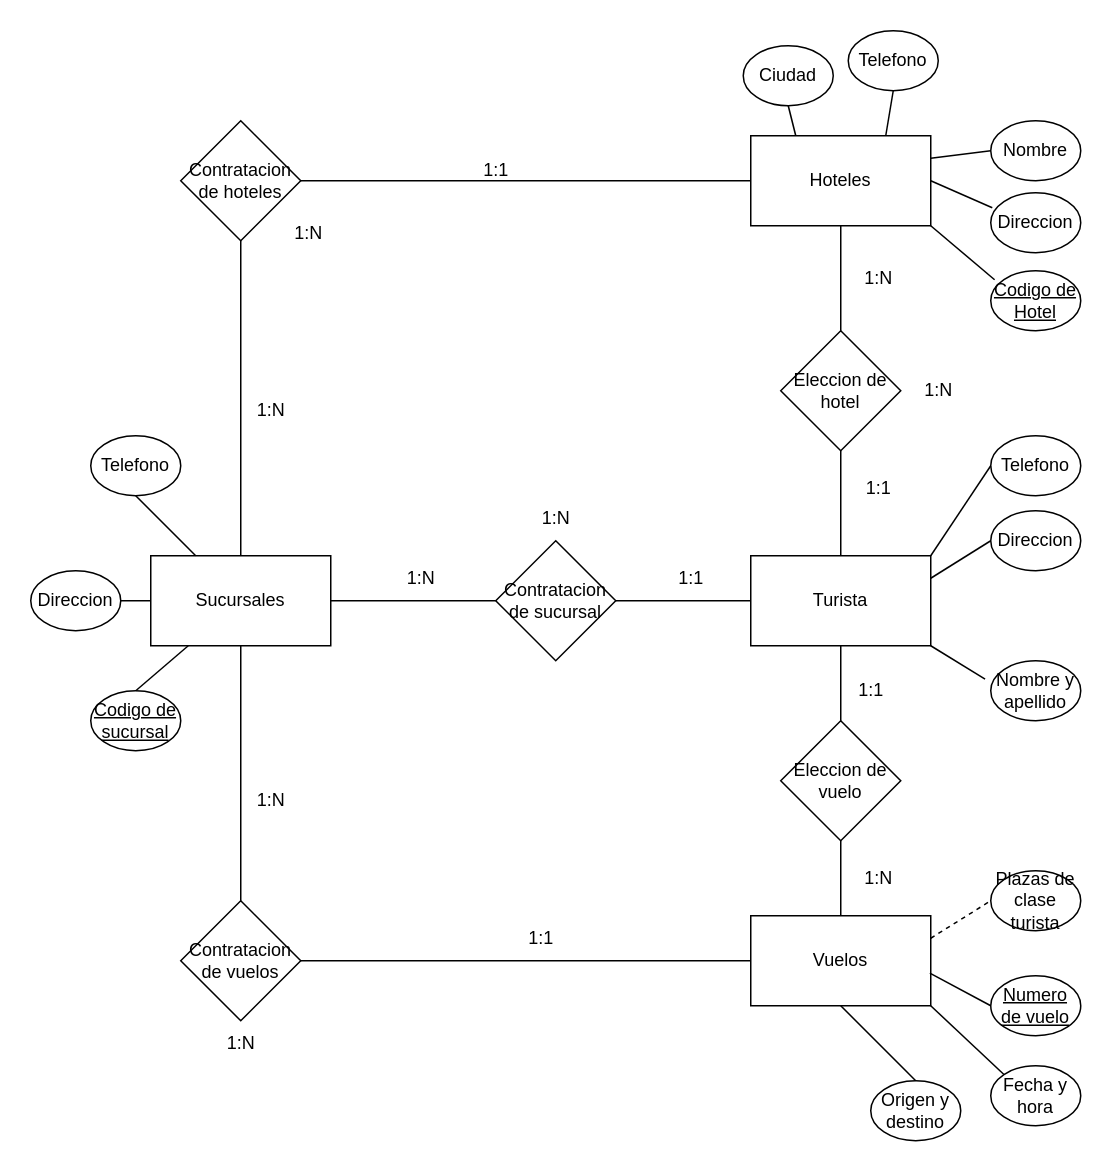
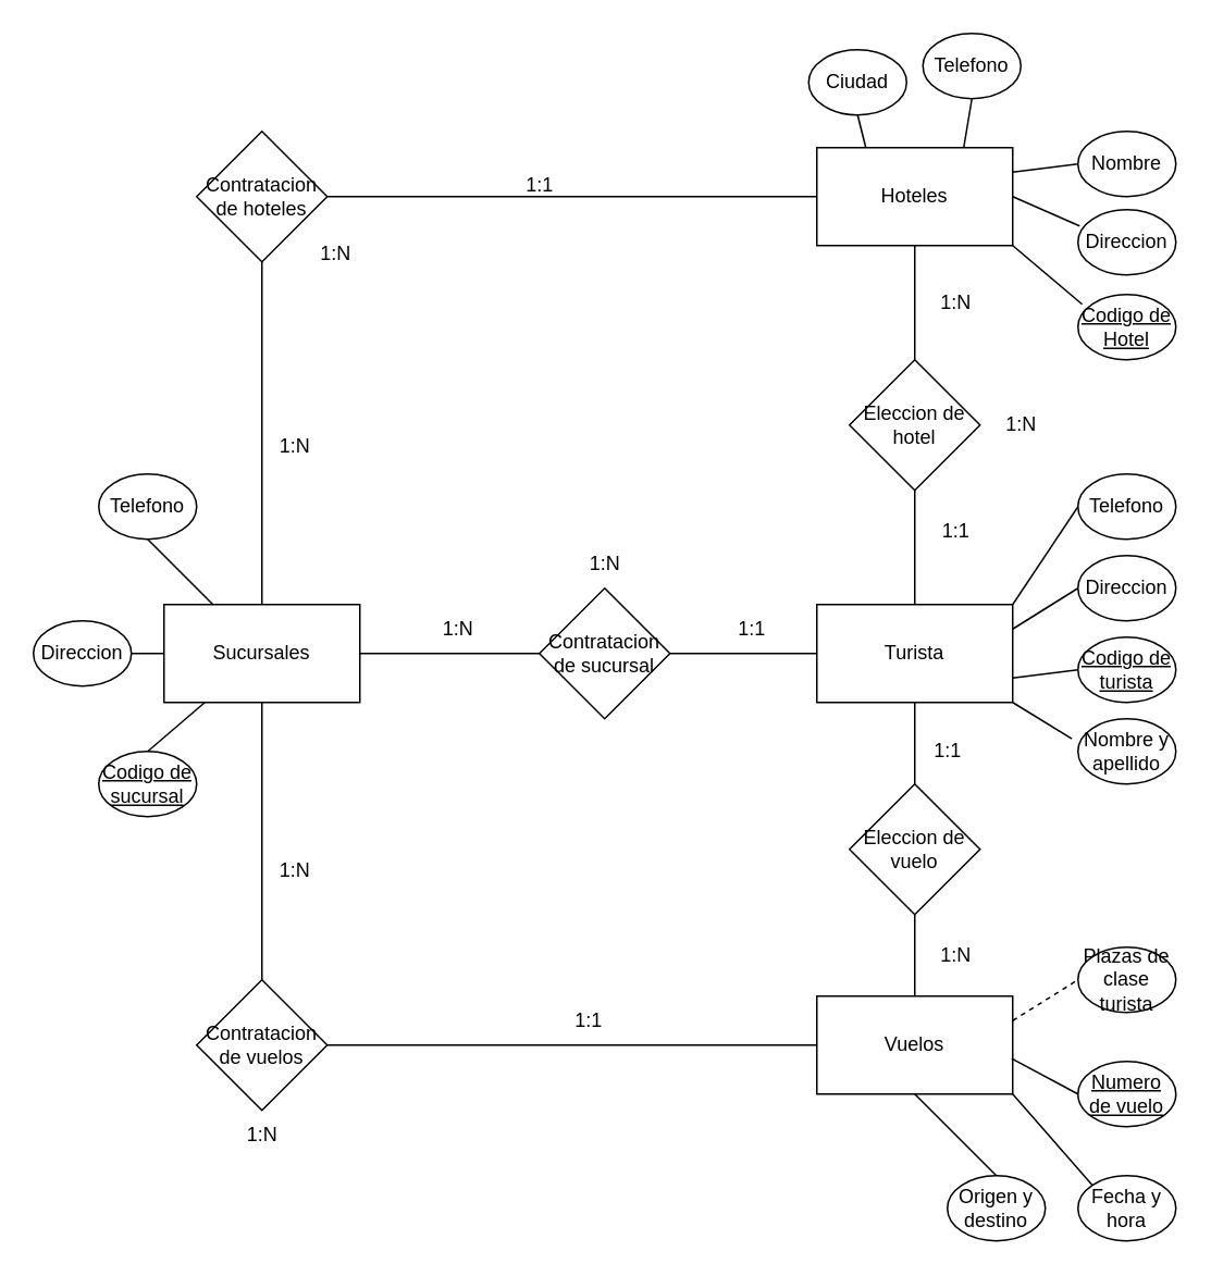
  <mxCell id="0" />
  <mxCell id="1" parent="0" />
  <mxCell id="2" value="Sucursales" style="rounded=0;whiteSpace=wrap;html=1;" vertex="1" parent="1"><mxGeometry x="100" y="370" width="120" height="60" as="geometry" /></mxCell>
  <mxCell id="3" value="Hoteles" style="rounded=0;whiteSpace=wrap;html=1;" vertex="1" parent="1"><mxGeometry x="500" y="90" width="120" height="60" as="geometry" /></mxCell>
  <mxCell id="4" value="Vuelos" style="rounded=0;whiteSpace=wrap;html=1;" vertex="1" parent="1"><mxGeometry x="500" y="610" width="120" height="60" as="geometry" /></mxCell>
  <mxCell id="5" value="Turista" style="rounded=0;whiteSpace=wrap;html=1;" vertex="1" parent="1"><mxGeometry x="500" y="370" width="120" height="60" as="geometry" /></mxCell>
  <mxCell id="6" value="&lt;u&gt;Codigo de sucursal&lt;/u&gt;" style="ellipse;whiteSpace=wrap;html=1;" vertex="1" parent="1"><mxGeometry x="60" y="460" width="60" height="40" as="geometry" /></mxCell>
  <mxCell id="7" value="Direccion" style="ellipse;whiteSpace=wrap;html=1;" vertex="1" parent="1"><mxGeometry x="20" y="380" width="60" height="40" as="geometry" /></mxCell>
  <mxCell id="8" value="Telefono" style="ellipse;whiteSpace=wrap;html=1;" vertex="1" parent="1"><mxGeometry x="60" y="290" width="60" height="40" as="geometry" /></mxCell>
  <mxCell id="9" value="" style="endArrow=none;html=1;rounded=0;exitX=0.5;exitY=0;exitDx=0;exitDy=0;" edge="1" parent="1" source="6" target="2"><mxGeometry width="50" height="50" relative="1" as="geometry"><mxPoint x="540" y="360" as="sourcePoint" /><mxPoint x="590" y="310" as="targetPoint" /></mxGeometry></mxCell>
  <mxCell id="10" value="" style="endArrow=none;html=1;rounded=0;" edge="1" parent="1" source="7" target="2"><mxGeometry width="50" height="50" relative="1" as="geometry"><mxPoint x="540" y="360" as="sourcePoint" /><mxPoint x="590" y="310" as="targetPoint" /></mxGeometry></mxCell>
  <mxCell id="11" value="" style="endArrow=none;html=1;rounded=0;exitX=0.5;exitY=1;exitDx=0;exitDy=0;" edge="1" parent="1" source="8" target="2"><mxGeometry width="50" height="50" relative="1" as="geometry"><mxPoint x="540" y="360" as="sourcePoint" /><mxPoint x="590" y="310" as="targetPoint" /></mxGeometry></mxCell>
  <mxCell id="12" value="Contratacion de hoteles" style="rhombus;whiteSpace=wrap;html=1;" vertex="1" parent="1"><mxGeometry x="120" y="80" width="80" height="80" as="geometry" /></mxCell>
  <mxCell id="13" value="" style="endArrow=none;html=1;rounded=0;exitX=0.5;exitY=0;exitDx=0;exitDy=0;" edge="1" parent="1" source="2" target="12"><mxGeometry width="50" height="50" relative="1" as="geometry"><mxPoint x="540" y="360" as="sourcePoint" /><mxPoint x="590" y="310" as="targetPoint" /></mxGeometry></mxCell>
  <mxCell id="14" value="" style="endArrow=none;html=1;rounded=0;exitX=1;exitY=0.5;exitDx=0;exitDy=0;" edge="1" parent="1" source="12" target="3"><mxGeometry width="50" height="50" relative="1" as="geometry"><mxPoint x="540" y="360" as="sourcePoint" /><mxPoint x="590" y="310" as="targetPoint" /></mxGeometry></mxCell>
  <mxCell id="15" value="1:N" style="text;html=1;align=center;verticalAlign=middle;resizable=0;points=[];autosize=1;strokeColor=none;fillColor=none;" vertex="1" parent="1"><mxGeometry x="160" y="258" width="40" height="30" as="geometry" /></mxCell>
  <mxCell id="16" value="1:1" style="text;html=1;align=center;verticalAlign=middle;resizable=0;points=[];autosize=1;strokeColor=none;fillColor=none;" vertex="1" parent="1"><mxGeometry x="310" y="98" width="40" height="30" as="geometry" /></mxCell>
  <mxCell id="17" value="Contratacion de vuelos" style="rhombus;whiteSpace=wrap;html=1;" vertex="1" parent="1"><mxGeometry x="120" y="600" width="80" height="80" as="geometry" /></mxCell>
  <mxCell id="18" value="" style="endArrow=none;html=1;rounded=0;exitX=0.5;exitY=1;exitDx=0;exitDy=0;entryX=0.5;entryY=0;entryDx=0;entryDy=0;" edge="1" parent="1" source="2" target="17"><mxGeometry width="50" height="50" relative="1" as="geometry"><mxPoint x="540" y="580" as="sourcePoint" /><mxPoint x="590" y="530" as="targetPoint" /></mxGeometry></mxCell>
  <mxCell id="19" value="" style="endArrow=none;html=1;rounded=0;exitX=1;exitY=0.5;exitDx=0;exitDy=0;entryX=0;entryY=0.5;entryDx=0;entryDy=0;" edge="1" parent="1" source="17" target="4"><mxGeometry width="50" height="50" relative="1" as="geometry"><mxPoint x="540" y="580" as="sourcePoint" /><mxPoint x="590" y="530" as="targetPoint" /></mxGeometry></mxCell>
  <mxCell id="20" value="1:N" style="text;html=1;align=center;verticalAlign=middle;resizable=0;points=[];autosize=1;strokeColor=none;fillColor=none;" vertex="1" parent="1"><mxGeometry x="160" y="518" width="40" height="30" as="geometry" /></mxCell>
  <mxCell id="21" value="1:1" style="text;html=1;align=center;verticalAlign=middle;resizable=0;points=[];autosize=1;strokeColor=none;fillColor=none;" vertex="1" parent="1"><mxGeometry x="340" y="610" width="40" height="30" as="geometry" /></mxCell>
  <mxCell id="22" value="1:N" style="text;html=1;align=center;verticalAlign=middle;resizable=0;points=[];autosize=1;strokeColor=none;fillColor=none;" vertex="1" parent="1"><mxGeometry x="185" y="140" width="40" height="30" as="geometry" /></mxCell>
  <mxCell id="23" value="1:N" style="text;html=1;align=center;verticalAlign=middle;resizable=0;points=[];autosize=1;strokeColor=none;fillColor=none;" vertex="1" parent="1"><mxGeometry y="680" width="40" height="30" as="geometry" x="140" /></mxCell>
  <mxCell id="24" value="&lt;u&gt;Numero de vuelo&lt;/u&gt;" style="ellipse;whiteSpace=wrap;html=1;" vertex="1" parent="1"><mxGeometry x="660" y="650" width="60" height="40" as="geometry" /></mxCell>
- <mxCell id="25" value="Fecha y hora" style="ellipse;whiteSpace=wrap;html=1;" vertex="1" parent="1"><mxGeometry x="660" y="710" width="60" height="40" as="geometry" /></mxCell>
+ <mxCell id="25" value="Fecha y hora" style="ellipse;whiteSpace=wrap;html=1;" vertex="1" parent="1"><mxGeometry x="660" y="720" width="60" height="40" as="geometry" /></mxCell>
  <mxCell id="26" value="Origen y destino" style="ellipse;whiteSpace=wrap;html=1;" vertex="1" parent="1"><mxGeometry x="580" y="720" width="60" height="40" as="geometry" /></mxCell>
  <mxCell id="27" value="Plazas de clase turista" style="ellipse;whiteSpace=wrap;html=1;" vertex="1" parent="1"><mxGeometry x="660" y="580" width="60" height="40" as="geometry" /></mxCell>
  <mxCell id="28" value="" style="endArrow=none;html=1;rounded=0;exitX=0.5;exitY=1;exitDx=0;exitDy=0;entryX=0.5;entryY=0;entryDx=0;entryDy=0;" edge="1" parent="1" source="4" target="26"><mxGeometry width="50" height="50" relative="1" as="geometry"><mxPoint x="540" y="600" as="sourcePoint" /><mxPoint x="590" y="550" as="targetPoint" /></mxGeometry></mxCell>
  <mxCell id="29" value="" style="endArrow=none;html=1;rounded=0;exitX=1;exitY=1;exitDx=0;exitDy=0;entryX=0;entryY=0;entryDx=0;entryDy=0;" edge="1" parent="1" source="4" target="25"><mxGeometry width="50" height="50" relative="1" as="geometry"><mxPoint x="540" y="600" as="sourcePoint" /><mxPoint x="590" y="550" as="targetPoint" /></mxGeometry></mxCell>
  <mxCell id="30" value="" style="endArrow=none;html=1;rounded=0;exitX=0.995;exitY=0.637;exitDx=0;exitDy=0;exitPerimeter=0;entryX=0;entryY=0.5;entryDx=0;entryDy=0;" edge="1" parent="1" source="4" target="24"><mxGeometry width="50" height="50" relative="1" as="geometry"><mxPoint x="540" y="600" as="sourcePoint" /><mxPoint x="590" y="550" as="targetPoint" /></mxGeometry></mxCell>
  <mxCell id="31" value="" style="endArrow=none;html=1;rounded=0;exitX=1;exitY=0.25;exitDx=0;exitDy=0;entryX=0;entryY=0.5;entryDx=0;entryDy=0;dashed=1;" edge="1" parent="1" source="4" target="27"><mxGeometry width="50" height="50" relative="1" as="geometry"><mxPoint x="540" y="600" as="sourcePoint" /><mxPoint x="590" y="550" as="targetPoint" /></mxGeometry></mxCell>
+ <mxCell id="32" value="&lt;u&gt;Codigo de turista&lt;/u&gt;" style="ellipse;whiteSpace=wrap;html=1;" vertex="1" parent="1"><mxGeometry x="660" y="390" width="60" height="40" as="geometry" /></mxCell>
  <mxCell id="33" value="Nombre y apellido" style="ellipse;whiteSpace=wrap;html=1;" vertex="1" parent="1"><mxGeometry x="660" y="440" width="60" height="40" as="geometry" /></mxCell>
  <mxCell id="34" value="Direccion" style="ellipse;whiteSpace=wrap;html=1;" vertex="1" parent="1"><mxGeometry x="660" y="340" width="60" height="40" as="geometry" /></mxCell>
  <mxCell id="35" value="Telefono" style="ellipse;whiteSpace=wrap;html=1;" vertex="1" parent="1"><mxGeometry x="660" y="290" width="60" height="40" as="geometry" /></mxCell>
  <mxCell id="36" value="" style="endArrow=none;html=1;rounded=0;entryX=-0.063;entryY=0.305;entryDx=0;entryDy=0;entryPerimeter=0;exitX=1;exitY=1;exitDx=0;exitDy=0;" edge="1" parent="1" source="5" target="33"><mxGeometry width="50" height="50" relative="1" as="geometry"><mxPoint x="540" y="440" as="sourcePoint" /><mxPoint x="590" y="390" as="targetPoint" /></mxGeometry></mxCell>
+ <mxCell id="37" value="" style="endArrow=none;html=1;rounded=0;entryX=0;entryY=0.5;entryDx=0;entryDy=0;exitX=1;exitY=0.75;exitDx=0;exitDy=0;" edge="1" parent="1" source="5" target="32"><mxGeometry width="50" height="50" relative="1" as="geometry"><mxPoint x="540" y="440" as="sourcePoint" /><mxPoint x="590" y="390" as="targetPoint" /></mxGeometry></mxCell>
  <mxCell id="38" value="" style="endArrow=none;html=1;rounded=0;entryX=0;entryY=0.5;entryDx=0;entryDy=0;exitX=1;exitY=0.25;exitDx=0;exitDy=0;" edge="1" parent="1" source="5" target="34"><mxGeometry width="50" height="50" relative="1" as="geometry"><mxPoint x="540" y="440" as="sourcePoint" /><mxPoint x="590" y="390" as="targetPoint" /></mxGeometry></mxCell>
  <mxCell id="39" value="" style="endArrow=none;html=1;rounded=0;entryX=0;entryY=0.5;entryDx=0;entryDy=0;exitX=1;exitY=0;exitDx=0;exitDy=0;" edge="1" parent="1" source="5" target="35"><mxGeometry width="50" height="50" relative="1" as="geometry"><mxPoint x="540" y="440" as="sourcePoint" /><mxPoint x="590" y="390" as="targetPoint" /></mxGeometry></mxCell>
  <mxCell id="40" value="&lt;u&gt;Codigo de Hotel&lt;/u&gt;" style="ellipse;whiteSpace=wrap;html=1;" vertex="1" parent="1"><mxGeometry x="660" y="180" width="60" height="40" as="geometry" /></mxCell>
  <mxCell id="41" value="Nombre" style="ellipse;whiteSpace=wrap;html=1;" vertex="1" parent="1"><mxGeometry x="660" y="80" width="60" height="40" as="geometry" /></mxCell>
  <mxCell id="42" value="Direccion" style="ellipse;whiteSpace=wrap;html=1;" vertex="1" parent="1"><mxGeometry x="660" y="128" width="60" height="40" as="geometry" /></mxCell>
  <mxCell id="43" value="Ciudad" style="ellipse;whiteSpace=wrap;html=1;" vertex="1" parent="1"><mxGeometry x="495" y="30" width="60" height="40" as="geometry" /></mxCell>
  <mxCell id="44" value="Telefono" style="ellipse;whiteSpace=wrap;html=1;" vertex="1" parent="1"><mxGeometry x="565" y="20" width="60" height="40" as="geometry" /></mxCell>
  <mxCell id="45" value="" style="endArrow=none;html=1;rounded=0;entryX=0.25;entryY=0;entryDx=0;entryDy=0;exitX=0.5;exitY=1;exitDx=0;exitDy=0;" edge="1" parent="1" source="43" target="3"><mxGeometry width="50" height="50" relative="1" as="geometry"><mxPoint x="540" y="230" as="sourcePoint" /><mxPoint x="590" y="180" as="targetPoint" /></mxGeometry></mxCell>
  <mxCell id="46" value="" style="endArrow=none;html=1;rounded=0;entryX=0.75;entryY=0;entryDx=0;entryDy=0;exitX=0.5;exitY=1;exitDx=0;exitDy=0;" edge="1" parent="1" source="44" target="3"><mxGeometry width="50" height="50" relative="1" as="geometry"><mxPoint x="540" y="230" as="sourcePoint" /><mxPoint x="590" y="180" as="targetPoint" /></mxGeometry></mxCell>
  <mxCell id="47" value="" style="endArrow=none;html=1;rounded=0;entryX=1;entryY=0.25;entryDx=0;entryDy=0;exitX=0;exitY=0.5;exitDx=0;exitDy=0;" edge="1" parent="1" source="41" target="3"><mxGeometry width="50" height="50" relative="1" as="geometry"><mxPoint x="540" y="230" as="sourcePoint" /><mxPoint x="590" y="180" as="targetPoint" /></mxGeometry></mxCell>
  <mxCell id="48" value="" style="endArrow=none;html=1;rounded=0;entryX=1;entryY=0.5;entryDx=0;entryDy=0;exitX=0.017;exitY=0.25;exitDx=0;exitDy=0;exitPerimeter=0;" edge="1" parent="1" source="42" target="3"><mxGeometry width="50" height="50" relative="1" as="geometry"><mxPoint x="540" y="230" as="sourcePoint" /><mxPoint x="590" y="180" as="targetPoint" /></mxGeometry></mxCell>
  <mxCell id="49" value="" style="endArrow=none;html=1;rounded=0;entryX=1;entryY=1;entryDx=0;entryDy=0;exitX=0.043;exitY=0.15;exitDx=0;exitDy=0;exitPerimeter=0;" edge="1" parent="1" source="40" target="3"><mxGeometry width="50" height="50" relative="1" as="geometry"><mxPoint x="540" y="230" as="sourcePoint" /><mxPoint x="590" y="180" as="targetPoint" /></mxGeometry></mxCell>
  <mxCell id="50" value="Eleccion de hotel" style="rhombus;whiteSpace=wrap;html=1;" vertex="1" parent="1"><mxGeometry x="520" y="220" width="80" height="80" as="geometry" /></mxCell>
  <mxCell id="51" value="" style="endArrow=none;html=1;rounded=0;entryX=0.5;entryY=0;entryDx=0;entryDy=0;exitX=0.5;exitY=1;exitDx=0;exitDy=0;" edge="1" parent="1" source="50" target="5"><mxGeometry width="50" height="50" relative="1" as="geometry"><mxPoint x="540" y="450" as="sourcePoint" /><mxPoint x="590" y="400" as="targetPoint" /></mxGeometry></mxCell>
  <mxCell id="52" value="" style="endArrow=none;html=1;rounded=0;entryX=0.5;entryY=0;entryDx=0;entryDy=0;exitX=0.5;exitY=1;exitDx=0;exitDy=0;" edge="1" parent="1" source="3" target="50"><mxGeometry width="50" height="50" relative="1" as="geometry"><mxPoint x="540" y="450" as="sourcePoint" /><mxPoint x="590" y="400" as="targetPoint" /></mxGeometry></mxCell>
  <mxCell id="53" value="Eleccion de vuelo" style="rhombus;whiteSpace=wrap;html=1;" vertex="1" parent="1"><mxGeometry x="520" y="480" width="80" height="80" as="geometry" /></mxCell>
  <mxCell id="54" value="" style="endArrow=none;html=1;rounded=0;entryX=0.5;entryY=1;entryDx=0;entryDy=0;exitX=0.5;exitY=0;exitDx=0;exitDy=0;" edge="1" parent="1" source="53" target="5"><mxGeometry width="50" height="50" relative="1" as="geometry"><mxPoint x="540" y="530" as="sourcePoint" /><mxPoint x="590" y="480" as="targetPoint" /></mxGeometry></mxCell>
  <mxCell id="55" value="" style="endArrow=none;html=1;rounded=0;entryX=0.5;entryY=0;entryDx=0;entryDy=0;exitX=0.5;exitY=1;exitDx=0;exitDy=0;" edge="1" parent="1" source="53" target="4"><mxGeometry width="50" height="50" relative="1" as="geometry"><mxPoint x="540" y="530" as="sourcePoint" /><mxPoint x="590" y="480" as="targetPoint" /></mxGeometry></mxCell>
  <mxCell id="56" value="1:1" style="text;html=1;align=center;verticalAlign=middle;resizable=0;points=[];autosize=1;strokeColor=none;fillColor=none;" vertex="1" parent="1"><mxGeometry x="560" y="445" width="40" height="30" as="geometry" /></mxCell>
  <mxCell id="57" value="1:N" style="text;html=1;align=center;verticalAlign=middle;resizable=0;points=[];autosize=1;strokeColor=none;fillColor=none;" vertex="1" parent="1"><mxGeometry x="565" y="570" width="40" height="30" as="geometry" /></mxCell>
  <mxCell id="58" value="1:N" style="text;html=1;align=center;verticalAlign=middle;resizable=0;points=[];autosize=1;strokeColor=none;fillColor=none;" vertex="1" parent="1"><mxGeometry x="565" y="170" width="40" height="30" as="geometry" /></mxCell>
  <mxCell id="59" value="1:1" style="text;html=1;align=center;verticalAlign=middle;resizable=0;points=[];autosize=1;strokeColor=none;fillColor=none;" vertex="1" parent="1"><mxGeometry x="565" y="310" width="40" height="30" as="geometry" /></mxCell>
  <mxCell id="60" value="1:N" style="text;html=1;align=center;verticalAlign=middle;resizable=0;points=[];autosize=1;strokeColor=none;fillColor=none;" vertex="1" parent="1"><mxGeometry x="605" y="245" width="40" height="30" as="geometry" /></mxCell>
  <mxCell id="61" value="Contratacion de sucursal" style="rhombus;whiteSpace=wrap;html=1;" vertex="1" parent="1"><mxGeometry x="330" y="360" width="80" height="80" as="geometry" /></mxCell>
  <mxCell id="62" value="" style="endArrow=none;html=1;rounded=0;entryX=0;entryY=0.5;entryDx=0;entryDy=0;" edge="1" parent="1" source="2" target="61"><mxGeometry width="50" height="50" relative="1" as="geometry"><mxPoint x="540" y="450" as="sourcePoint" /><mxPoint x="590" y="400" as="targetPoint" /></mxGeometry></mxCell>
  <mxCell id="63" value="" style="endArrow=none;html=1;rounded=0;entryX=0;entryY=0.5;entryDx=0;entryDy=0;" edge="1" parent="1" source="61" target="5"><mxGeometry width="50" height="50" relative="1" as="geometry"><mxPoint x="540" y="450" as="sourcePoint" /><mxPoint x="590" y="400" as="targetPoint" /></mxGeometry></mxCell>
  <mxCell id="64" value="1:1" style="text;html=1;align=center;verticalAlign=middle;resizable=0;points=[];autosize=1;strokeColor=none;fillColor=none;" vertex="1" parent="1"><mxGeometry x="440" y="370" width="40" height="30" as="geometry" /></mxCell>
  <mxCell id="65" value="1:N" style="text;html=1;align=center;verticalAlign=middle;resizable=0;points=[];autosize=1;strokeColor=none;fillColor=none;" vertex="1" parent="1"><mxGeometry x="260" y="370" width="40" height="30" as="geometry" /></mxCell>
  <mxCell id="66" value="1:N" style="text;html=1;align=center;verticalAlign=middle;resizable=0;points=[];autosize=1;strokeColor=none;fillColor=none;" vertex="1" parent="1"><mxGeometry x="350" y="330" width="40" height="30" as="geometry" /></mxCell>
